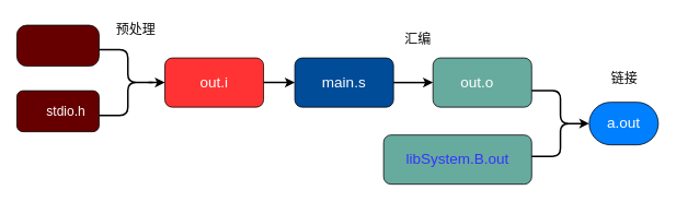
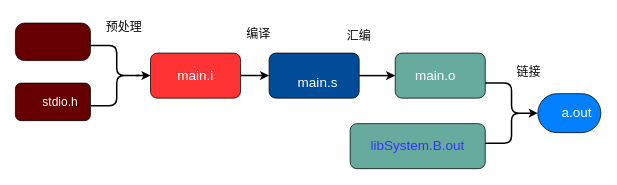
  <mxCell id="0" />
  <mxCell id="1" parent="0" />
  <mxCell id="2" value="" style="rounded=1;whiteSpace=wrap;html=1;fillColor=#660000;arcSize=24;" vertex="1" parent="1"><mxGeometry x="20" y="30" width="100" height="50" as="geometry" /></mxCell>
  <mxCell id="3" value="" style="rounded=1;whiteSpace=wrap;html=1;fillColor=#660000;" vertex="1" parent="1"><mxGeometry x="20" y="110" width="100" height="50" as="geometry" /></mxCell>
  <mxCell id="4" value="&lt;font style=&quot;font-size: 16px;&quot; color=&quot;#ffffff&quot;&gt;stdio.h&lt;/font&gt;" style="text;html=1;strokeColor=none;fillColor=none;align=center;verticalAlign=middle;whiteSpace=wrap;rounded=0;" vertex="1" parent="1"><mxGeometry x="50" y="120" width="60" height="30" as="geometry" /></mxCell>
  <mxCell id="5" value="" style="shape=curlyBracket;whiteSpace=wrap;html=1;rounded=1;flipH=1;labelPosition=right;verticalLabelPosition=middle;align=left;verticalAlign=middle;size=0.5;strokeWidth=2;" vertex="1" parent="1"><mxGeometry x="120" y="60" width="70" height="80" as="geometry" /></mxCell>
  <mxCell id="6" value="" style="endArrow=classic;html=1;rounded=0;strokeWidth=2;" edge="1" parent="1"><mxGeometry width="50" height="50" relative="1" as="geometry"><mxPoint x="190" y="100" as="sourcePoint" /><mxPoint x="200" y="100" as="targetPoint" /><Array as="points"><mxPoint x="180" y="100" /><mxPoint x="190" y="100" /></Array></mxGeometry></mxCell>
  <mxCell id="7" value="&lt;font color=&quot;#0a0a0a&quot; style=&quot;font-size: 16px;&quot;&gt;预处理&lt;/font&gt;" style="text;html=1;strokeColor=none;fillColor=none;align=center;verticalAlign=middle;whiteSpace=wrap;rounded=0;" vertex="1" parent="1"><mxGeometry x="135" y="20" width="60" height="30" as="geometry" /></mxCell>
  <mxCell id="8" style="edgeStyle=orthogonalEdgeStyle;rounded=0;orthogonalLoop=1;jettySize=auto;html=1;entryX=0;entryY=0.5;entryDx=0;entryDy=0;strokeWidth=2;" edge="1" parent="1" source="9" target="12"><mxGeometry relative="1" as="geometry" /></mxCell>
  <mxCell id="9" value="" style="rounded=1;whiteSpace=wrap;html=1;fillColor=#FF3333;" vertex="1" parent="1"><mxGeometry x="200" y="70" width="120" height="60" as="geometry" /></mxCell>
- <mxCell id="10" value="&lt;font color=&quot;#ffffff&quot; style=&quot;font-size: 18px;&quot;&gt;out.i&lt;/font&gt;" style="text;html=1;strokeColor=none;fillColor=none;align=center;verticalAlign=middle;whiteSpace=wrap;rounded=0;" vertex="1" parent="1"><mxGeometry x="230" y="85" width="60" height="30" as="geometry" /></mxCell>
+ <mxCell id="10" value="&lt;font color=&quot;#ffffff&quot; style=&quot;font-size: 18px;&quot;&gt;main.i&lt;/font&gt;" style="text;html=1;strokeColor=none;fillColor=none;align=center;verticalAlign=middle;whiteSpace=wrap;rounded=0;" vertex="1" parent="1"><mxGeometry x="230" y="85" width="60" height="30" as="geometry" /></mxCell>
  <mxCell id="11" style="edgeStyle=orthogonalEdgeStyle;rounded=0;orthogonalLoop=1;jettySize=auto;html=1;exitX=1;exitY=0.5;exitDx=0;exitDy=0;entryX=0;entryY=0.5;entryDx=0;entryDy=0;strokeWidth=2;" edge="1" parent="1" source="12" target="15"><mxGeometry relative="1" as="geometry" /></mxCell>
  <mxCell id="12" value="" style="rounded=1;whiteSpace=wrap;html=1;fillColor=#004C99;" vertex="1" parent="1"><mxGeometry x="358" y="70" width="120" height="60" as="geometry" /></mxCell>
- <mxCell id="13" value="&lt;font style=&quot;font-size: 18px;&quot; color=&quot;#ffffff&quot;&gt;main.s&lt;/font&gt;" style="text;html=1;strokeColor=none;fillColor=none;align=center;verticalAlign=middle;whiteSpace=wrap;rounded=0;" vertex="1" parent="1"><mxGeometry x="388" y="85" width="60" height="30" as="geometry" /></mxCell>
+ <mxCell id="13" value="&lt;font style=&quot;font-size: 18px;&quot; color=&quot;#ffffff&quot;&gt;main.s&lt;/font&gt;" style="text;html=1;strokeColor=none;fillColor=none;align=center;verticalAlign=middle;whiteSpace=wrap;rounded=0;" vertex="1" parent="1"><mxGeometry x="393" y="95" width="60" height="30" as="geometry" /></mxCell>
+ <mxCell id="14" value="&lt;font color=&quot;#0a0a0a&quot; style=&quot;font-size: 16px;&quot;&gt;编译&lt;/font&gt;" style="text;html=1;strokeColor=none;fillColor=none;align=center;verticalAlign=middle;whiteSpace=wrap;rounded=0;" vertex="1" parent="1"><mxGeometry x="314" y="30" width="60" height="30" as="geometry" /></mxCell>
  <mxCell id="15" value="" style="rounded=1;whiteSpace=wrap;html=1;fillColor=#67AB9F;" vertex="1" parent="1"><mxGeometry x="526" y="70" width="120" height="60" as="geometry" /></mxCell>
- <mxCell id="16" value="&lt;font style=&quot;font-size: 18px;&quot; color=&quot;#ffffff&quot;&gt;out.o&lt;/font&gt;" style="text;html=1;strokeColor=none;fillColor=none;align=center;verticalAlign=middle;whiteSpace=wrap;rounded=0;" vertex="1" parent="1"><mxGeometry x="550" y="85" width="60" height="30" as="geometry" /></mxCell>
- <mxCell id="17" value="&lt;font color=&quot;#0a0a0a&quot; style=&quot;font-size: 16px;&quot;&gt;汇编&lt;/font&gt;" style="text;html=1;strokeColor=none;fillColor=none;align=center;verticalAlign=middle;whiteSpace=wrap;rounded=0;" vertex="1" parent="1"><mxGeometry x="478" y="32" width="60" height="30" as="geometry" /></mxCell>
+ <mxCell id="16" value="&lt;font style=&quot;font-size: 18px;&quot; color=&quot;#ffffff&quot;&gt;main.o&lt;/font&gt;" style="text;html=1;strokeColor=none;fillColor=none;align=center;verticalAlign=middle;whiteSpace=wrap;rounded=0;" vertex="1" parent="1"><mxGeometry x="550" y="85" width="60" height="30" as="geometry" /></mxCell>
+ <mxCell id="17" value="&lt;font color=&quot;#0a0a0a&quot; style=&quot;font-size: 16px;&quot;&gt;汇编&lt;/font&gt;" style="text;html=1;strokeColor=none;fillColor=none;align=center;verticalAlign=middle;whiteSpace=wrap;rounded=0;" vertex="1" parent="1"><mxGeometry x="448" y="32" width="60" height="30" as="geometry" /></mxCell>
  <mxCell id="18" value="" style="group" vertex="1" connectable="0" parent="1"><mxGeometry x="496" y="164" width="180" height="60" as="geometry" /></mxCell>
  <mxCell id="19" value="" style="rounded=1;whiteSpace=wrap;html=1;fillColor=#67AB9F;" vertex="1" parent="18"><mxGeometry x="-30" width="180" height="60" as="geometry" /></mxCell>
  <mxCell id="20" value="&lt;font color=&quot;#3333ff&quot; style=&quot;font-size: 18px;&quot;&gt;libSystem.B.out&lt;/font&gt;" style="text;html=1;strokeColor=none;fillColor=none;align=center;verticalAlign=middle;whiteSpace=wrap;rounded=0;movable=1;resizable=1;rotatable=1;deletable=1;editable=1;locked=0;connectable=1;" vertex="1" parent="18"><mxGeometry x="30" y="15" width="60" height="30" as="geometry" /></mxCell>
  <mxCell id="21" style="edgeStyle=orthogonalEdgeStyle;rounded=0;orthogonalLoop=1;jettySize=auto;html=1;exitX=0.1;exitY=0.5;exitDx=0;exitDy=0;exitPerimeter=0;entryX=0;entryY=0.5;entryDx=0;entryDy=0;strokeWidth=2;" edge="1" parent="1" source="22" target="23"><mxGeometry relative="1" as="geometry" /></mxCell>
  <mxCell id="22" value="" style="shape=curlyBracket;whiteSpace=wrap;html=1;rounded=1;flipH=1;labelPosition=right;verticalLabelPosition=middle;align=left;verticalAlign=middle;size=0.5;strokeWidth=2;" vertex="1" parent="1"><mxGeometry x="646" y="110" width="70" height="80" as="geometry" /></mxCell>
  <mxCell id="23" value="" style="rounded=1;whiteSpace=wrap;html=1;fillColor=#007FFF;arcSize=50;" vertex="1" parent="1"><mxGeometry x="716" y="124" width="84" height="52" as="geometry" /></mxCell>
- <mxCell id="24" value="&lt;font style=&quot;font-size: 18px;&quot; color=&quot;#ffffff&quot;&gt;a.out&lt;/font&gt;" style="text;html=1;strokeColor=none;fillColor=none;align=center;verticalAlign=middle;whiteSpace=wrap;rounded=0;" vertex="1" parent="1"><mxGeometry x="728" y="134" width="60" height="30" as="geometry" /></mxCell>
- <mxCell id="25" value="&lt;font color=&quot;#0a0a0a&quot; style=&quot;font-size: 16px;&quot;&gt;链接&lt;/font&gt;" style="text;html=1;strokeColor=none;fillColor=none;align=center;verticalAlign=middle;whiteSpace=wrap;rounded=0;" vertex="1" parent="1"><mxGeometry x="729" y="80" width="60" height="30" as="geometry" /></mxCell>
+ <mxCell id="24" value="&lt;font style=&quot;font-size: 18px;&quot; color=&quot;#ffffff&quot;&gt;a.out&lt;/font&gt;" style="text;html=1;strokeColor=none;fillColor=none;align=center;verticalAlign=middle;whiteSpace=wrap;rounded=0;" vertex="1" parent="1"><mxGeometry x="738" y="134" width="60" height="30" as="geometry" /></mxCell>
+ <mxCell id="25" value="&lt;font color=&quot;#0a0a0a&quot; style=&quot;font-size: 16px;&quot;&gt;链接&lt;/font&gt;" style="text;html=1;strokeColor=none;fillColor=none;align=center;verticalAlign=middle;whiteSpace=wrap;rounded=0;" vertex="1" parent="1"><mxGeometry x="674" y="80" width="60" height="30" as="geometry" /></mxCell>
